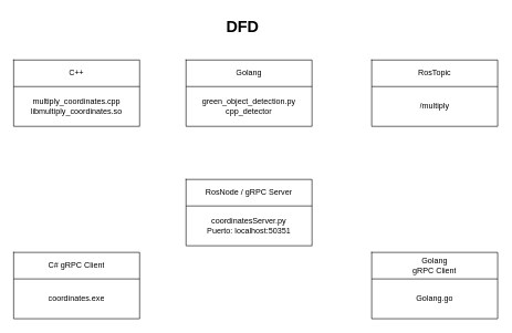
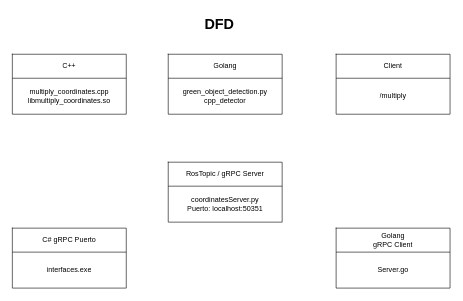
  <mxCell id="0" />
  <mxCell id="1" parent="0" />
  <mxCell id="2" value="DFD" style="text;strokeColor=none;fillColor=none;html=1;fontSize=24;fontStyle=1;verticalAlign=middle;align=center;" vertex="1" parent="1"><mxGeometry x="180" y="20" width="370" height="40" as="geometry" /></mxCell>
  <mxCell id="3" value="" style="shape=table;startSize=0;container=1;collapsible=0;childLayout=tableLayout;" vertex="1" parent="1"><mxGeometry x="20" y="90" width="190" height="100" as="geometry" /></mxCell>
  <mxCell id="4" value="" style="shape=tableRow;horizontal=0;startSize=0;swimlaneHead=0;swimlaneBody=0;strokeColor=inherit;top=0;left=0;bottom=0;right=0;collapsible=0;dropTarget=0;fillColor=none;points=[[0,0.5],[1,0.5]];portConstraint=eastwest;" vertex="1" parent="3"><mxGeometry width="190" height="40" as="geometry" /></mxCell>
  <mxCell id="5" value="C++" style="shape=partialRectangle;html=1;whiteSpace=wrap;connectable=0;strokeColor=inherit;overflow=hidden;fillColor=none;top=0;left=0;bottom=0;right=0;pointerEvents=1;" vertex="1" parent="4"><mxGeometry width="190" height="40" as="geometry"><mxRectangle width="190" height="40" as="alternateBounds" /></mxGeometry></mxCell>
  <mxCell id="6" value="" style="shape=tableRow;horizontal=0;startSize=0;swimlaneHead=0;swimlaneBody=0;strokeColor=inherit;top=0;left=0;bottom=0;right=0;collapsible=0;dropTarget=0;fillColor=none;points=[[0,0.5],[1,0.5]];portConstraint=eastwest;" vertex="1" parent="3"><mxGeometry y="40" width="190" height="60" as="geometry" /></mxCell>
  <mxCell id="7" value="&lt;div&gt;multiply_coordinates.cpp&lt;/div&gt;&lt;div&gt;libmultiply_coordinates.so&lt;br&gt;&lt;/div&gt;" style="shape=partialRectangle;html=1;whiteSpace=wrap;connectable=0;strokeColor=inherit;overflow=hidden;fillColor=none;top=0;left=0;bottom=0;right=0;pointerEvents=1;" vertex="1" parent="6"><mxGeometry width="190" height="60" as="geometry"><mxRectangle width="190" height="60" as="alternateBounds" /></mxGeometry></mxCell>
  <mxCell id="8" value="" style="shape=table;startSize=0;container=1;collapsible=0;childLayout=tableLayout;" vertex="1" parent="1"><mxGeometry x="280" y="90" width="190" height="100" as="geometry" /></mxCell>
  <mxCell id="9" value="" style="shape=tableRow;horizontal=0;startSize=0;swimlaneHead=0;swimlaneBody=0;strokeColor=inherit;top=0;left=0;bottom=0;right=0;collapsible=0;dropTarget=0;fillColor=none;points=[[0,0.5],[1,0.5]];portConstraint=eastwest;" vertex="1" parent="8"><mxGeometry width="190" height="40" as="geometry" /></mxCell>
  <mxCell id="10" value="Golang" style="shape=partialRectangle;html=1;whiteSpace=wrap;connectable=0;strokeColor=inherit;overflow=hidden;fillColor=none;top=0;left=0;bottom=0;right=0;pointerEvents=1;" vertex="1" parent="9"><mxGeometry width="190" height="40" as="geometry"><mxRectangle width="190" height="40" as="alternateBounds" /></mxGeometry></mxCell>
  <mxCell id="11" value="" style="shape=tableRow;horizontal=0;startSize=0;swimlaneHead=0;swimlaneBody=0;strokeColor=inherit;top=0;left=0;bottom=0;right=0;collapsible=0;dropTarget=0;fillColor=none;points=[[0,0.5],[1,0.5]];portConstraint=eastwest;" vertex="1" parent="8"><mxGeometry y="40" width="190" height="60" as="geometry" /></mxCell>
  <mxCell id="12" value="green_object_detection.py&lt;br&gt;&lt;div&gt;cpp_detector&lt;/div&gt;" style="shape=partialRectangle;html=1;whiteSpace=wrap;connectable=0;strokeColor=inherit;overflow=hidden;fillColor=none;top=0;left=0;bottom=0;right=0;pointerEvents=1;" vertex="1" parent="11"><mxGeometry width="190" height="60" as="geometry"><mxRectangle width="190" height="60" as="alternateBounds" /></mxGeometry></mxCell>
  <mxCell id="13" value="" style="shape=table;startSize=0;container=1;collapsible=0;childLayout=tableLayout;" vertex="1" parent="1"><mxGeometry x="560" y="90" width="190" height="100" as="geometry" /></mxCell>
  <mxCell id="14" value="" style="shape=tableRow;horizontal=0;startSize=0;swimlaneHead=0;swimlaneBody=0;strokeColor=inherit;top=0;left=0;bottom=0;right=0;collapsible=0;dropTarget=0;fillColor=none;points=[[0,0.5],[1,0.5]];portConstraint=eastwest;" vertex="1" parent="13"><mxGeometry width="190" height="40" as="geometry" /></mxCell>
- <mxCell id="15" value="RosTopic" style="shape=partialRectangle;html=1;whiteSpace=wrap;connectable=0;strokeColor=inherit;overflow=hidden;fillColor=none;top=0;left=0;bottom=0;right=0;pointerEvents=1;" vertex="1" parent="14"><mxGeometry width="190" height="40" as="geometry"><mxRectangle width="190" height="40" as="alternateBounds" /></mxGeometry></mxCell>
+ <mxCell id="15" value="Client" style="shape=partialRectangle;html=1;whiteSpace=wrap;connectable=0;strokeColor=inherit;overflow=hidden;fillColor=none;top=0;left=0;bottom=0;right=0;pointerEvents=1;" vertex="1" parent="14"><mxGeometry width="190" height="40" as="geometry"><mxRectangle width="190" height="40" as="alternateBounds" /></mxGeometry></mxCell>
  <mxCell id="16" value="" style="shape=tableRow;horizontal=0;startSize=0;swimlaneHead=0;swimlaneBody=0;strokeColor=inherit;top=0;left=0;bottom=0;right=0;collapsible=0;dropTarget=0;fillColor=none;points=[[0,0.5],[1,0.5]];portConstraint=eastwest;" vertex="1" parent="13"><mxGeometry y="40" width="190" height="60" as="geometry" /></mxCell>
  <mxCell id="17" value="/multiply" style="shape=partialRectangle;html=1;whiteSpace=wrap;connectable=0;strokeColor=inherit;overflow=hidden;fillColor=none;top=0;left=0;bottom=0;right=0;pointerEvents=1;" vertex="1" parent="16"><mxGeometry width="190" height="60" as="geometry"><mxRectangle width="190" height="60" as="alternateBounds" /></mxGeometry></mxCell>
  <mxCell id="18" value="" style="shape=table;startSize=0;container=1;collapsible=0;childLayout=tableLayout;" vertex="1" parent="1"><mxGeometry x="280" y="270" width="190" height="100" as="geometry" /></mxCell>
  <mxCell id="19" value="" style="shape=tableRow;horizontal=0;startSize=0;swimlaneHead=0;swimlaneBody=0;strokeColor=inherit;top=0;left=0;bottom=0;right=0;collapsible=0;dropTarget=0;fillColor=none;points=[[0,0.5],[1,0.5]];portConstraint=eastwest;" vertex="1" parent="18"><mxGeometry width="190" height="40" as="geometry" /></mxCell>
- <mxCell id="20" value="RosNode / gRPC Server" style="shape=partialRectangle;html=1;whiteSpace=wrap;connectable=0;strokeColor=inherit;overflow=hidden;fillColor=none;top=0;left=0;bottom=0;right=0;pointerEvents=1;" vertex="1" parent="19"><mxGeometry width="190" height="40" as="geometry"><mxRectangle width="190" height="40" as="alternateBounds" /></mxGeometry></mxCell>
+ <mxCell id="20" value="RosTopic / gRPC Server" style="shape=partialRectangle;html=1;whiteSpace=wrap;connectable=0;strokeColor=inherit;overflow=hidden;fillColor=none;top=0;left=0;bottom=0;right=0;pointerEvents=1;" vertex="1" parent="19"><mxGeometry width="190" height="40" as="geometry"><mxRectangle width="190" height="40" as="alternateBounds" /></mxGeometry></mxCell>
  <mxCell id="21" value="" style="shape=tableRow;horizontal=0;startSize=0;swimlaneHead=0;swimlaneBody=0;strokeColor=inherit;top=0;left=0;bottom=0;right=0;collapsible=0;dropTarget=0;fillColor=none;points=[[0,0.5],[1,0.5]];portConstraint=eastwest;" vertex="1" parent="18"><mxGeometry y="40" width="190" height="60" as="geometry" /></mxCell>
  <mxCell id="22" value="&lt;div&gt;coordinatesServer.py&lt;/div&gt;&lt;div&gt;Puerto: localhost:50351&lt;br&gt;&lt;/div&gt;" style="shape=partialRectangle;html=1;whiteSpace=wrap;connectable=0;strokeColor=inherit;overflow=hidden;fillColor=none;top=0;left=0;bottom=0;right=0;pointerEvents=1;" vertex="1" parent="21"><mxGeometry width="190" height="60" as="geometry"><mxRectangle width="190" height="60" as="alternateBounds" /></mxGeometry></mxCell>
  <mxCell id="23" value="" style="shape=table;startSize=0;container=1;collapsible=0;childLayout=tableLayout;" vertex="1" parent="1"><mxGeometry x="20" y="380" width="190" height="100" as="geometry" /></mxCell>
  <mxCell id="24" value="" style="shape=tableRow;horizontal=0;startSize=0;swimlaneHead=0;swimlaneBody=0;strokeColor=inherit;top=0;left=0;bottom=0;right=0;collapsible=0;dropTarget=0;fillColor=none;points=[[0,0.5],[1,0.5]];portConstraint=eastwest;" vertex="1" parent="23"><mxGeometry width="190" height="40" as="geometry" /></mxCell>
- <mxCell id="25" value="C# gRPC Client" style="shape=partialRectangle;html=1;whiteSpace=wrap;connectable=0;strokeColor=inherit;overflow=hidden;fillColor=none;top=0;left=0;bottom=0;right=0;pointerEvents=1;" vertex="1" parent="24"><mxGeometry width="190" height="40" as="geometry"><mxRectangle width="190" height="40" as="alternateBounds" /></mxGeometry></mxCell>
+ <mxCell id="25" value="C# gRPC Puerto" style="shape=partialRectangle;html=1;whiteSpace=wrap;connectable=0;strokeColor=inherit;overflow=hidden;fillColor=none;top=0;left=0;bottom=0;right=0;pointerEvents=1;" vertex="1" parent="24"><mxGeometry width="190" height="40" as="geometry"><mxRectangle width="190" height="40" as="alternateBounds" /></mxGeometry></mxCell>
  <mxCell id="26" value="" style="shape=tableRow;horizontal=0;startSize=0;swimlaneHead=0;swimlaneBody=0;strokeColor=inherit;top=0;left=0;bottom=0;right=0;collapsible=0;dropTarget=0;fillColor=none;points=[[0,0.5],[1,0.5]];portConstraint=eastwest;" vertex="1" parent="23"><mxGeometry y="40" width="190" height="60" as="geometry" /></mxCell>
- <mxCell id="27" value="coordinates.exe" style="shape=partialRectangle;html=1;whiteSpace=wrap;connectable=0;strokeColor=inherit;overflow=hidden;fillColor=none;top=0;left=0;bottom=0;right=0;pointerEvents=1;" vertex="1" parent="26"><mxGeometry width="190" height="60" as="geometry"><mxRectangle width="190" height="60" as="alternateBounds" /></mxGeometry></mxCell>
+ <mxCell id="27" value="interfaces.exe" style="shape=partialRectangle;html=1;whiteSpace=wrap;connectable=0;strokeColor=inherit;overflow=hidden;fillColor=none;top=0;left=0;bottom=0;right=0;pointerEvents=1;" vertex="1" parent="26"><mxGeometry width="190" height="60" as="geometry"><mxRectangle width="190" height="60" as="alternateBounds" /></mxGeometry></mxCell>
  <mxCell id="28" value="" style="shape=table;startSize=0;container=1;collapsible=0;childLayout=tableLayout;" vertex="1" parent="1"><mxGeometry x="560" y="380" width="190" height="100" as="geometry" /></mxCell>
  <mxCell id="29" value="" style="shape=tableRow;horizontal=0;startSize=0;swimlaneHead=0;swimlaneBody=0;strokeColor=inherit;top=0;left=0;bottom=0;right=0;collapsible=0;dropTarget=0;fillColor=none;points=[[0,0.5],[1,0.5]];portConstraint=eastwest;" vertex="1" parent="28"><mxGeometry width="190" height="40" as="geometry" /></mxCell>
  <mxCell id="30" value="&lt;div&gt;Golang&lt;/div&gt;&lt;div&gt;gRPC Client&lt;br&gt;&lt;/div&gt;" style="shape=partialRectangle;html=1;whiteSpace=wrap;connectable=0;strokeColor=inherit;overflow=hidden;fillColor=none;top=0;left=0;bottom=0;right=0;pointerEvents=1;" vertex="1" parent="29"><mxGeometry width="190" height="40" as="geometry"><mxRectangle width="190" height="40" as="alternateBounds" /></mxGeometry></mxCell>
  <mxCell id="31" value="" style="shape=tableRow;horizontal=0;startSize=0;swimlaneHead=0;swimlaneBody=0;strokeColor=inherit;top=0;left=0;bottom=0;right=0;collapsible=0;dropTarget=0;fillColor=none;points=[[0,0.5],[1,0.5]];portConstraint=eastwest;" vertex="1" parent="28"><mxGeometry y="40" width="190" height="60" as="geometry" /></mxCell>
- <mxCell id="32" value="Golang.go" style="shape=partialRectangle;html=1;whiteSpace=wrap;connectable=0;strokeColor=inherit;overflow=hidden;fillColor=none;top=0;left=0;bottom=0;right=0;pointerEvents=1;" vertex="1" parent="31"><mxGeometry width="190" height="60" as="geometry"><mxRectangle width="190" height="60" as="alternateBounds" /></mxGeometry></mxCell>
+ <mxCell id="32" value="Server.go" style="shape=partialRectangle;html=1;whiteSpace=wrap;connectable=0;strokeColor=inherit;overflow=hidden;fillColor=none;top=0;left=0;bottom=0;right=0;pointerEvents=1;" vertex="1" parent="31"><mxGeometry width="190" height="60" as="geometry"><mxRectangle width="190" height="60" as="alternateBounds" /></mxGeometry></mxCell>
